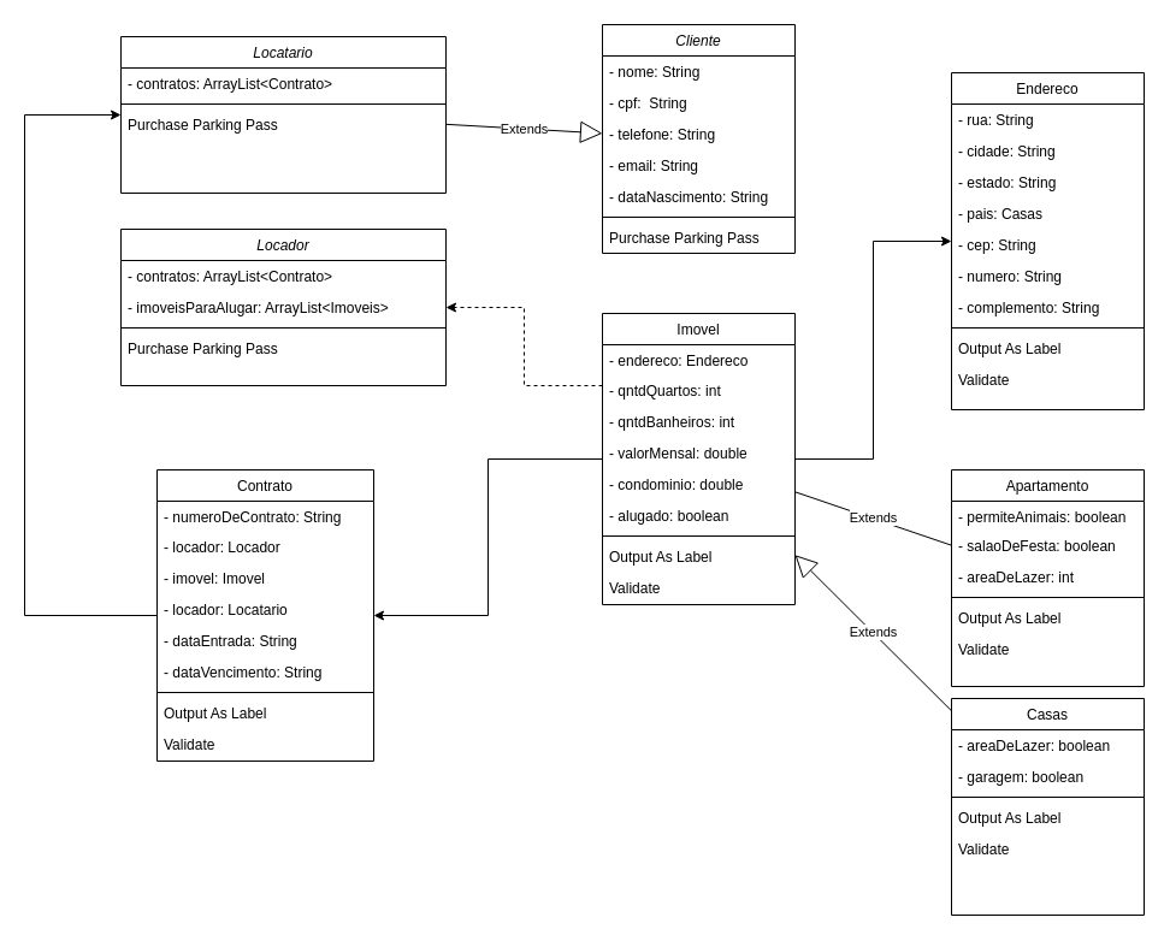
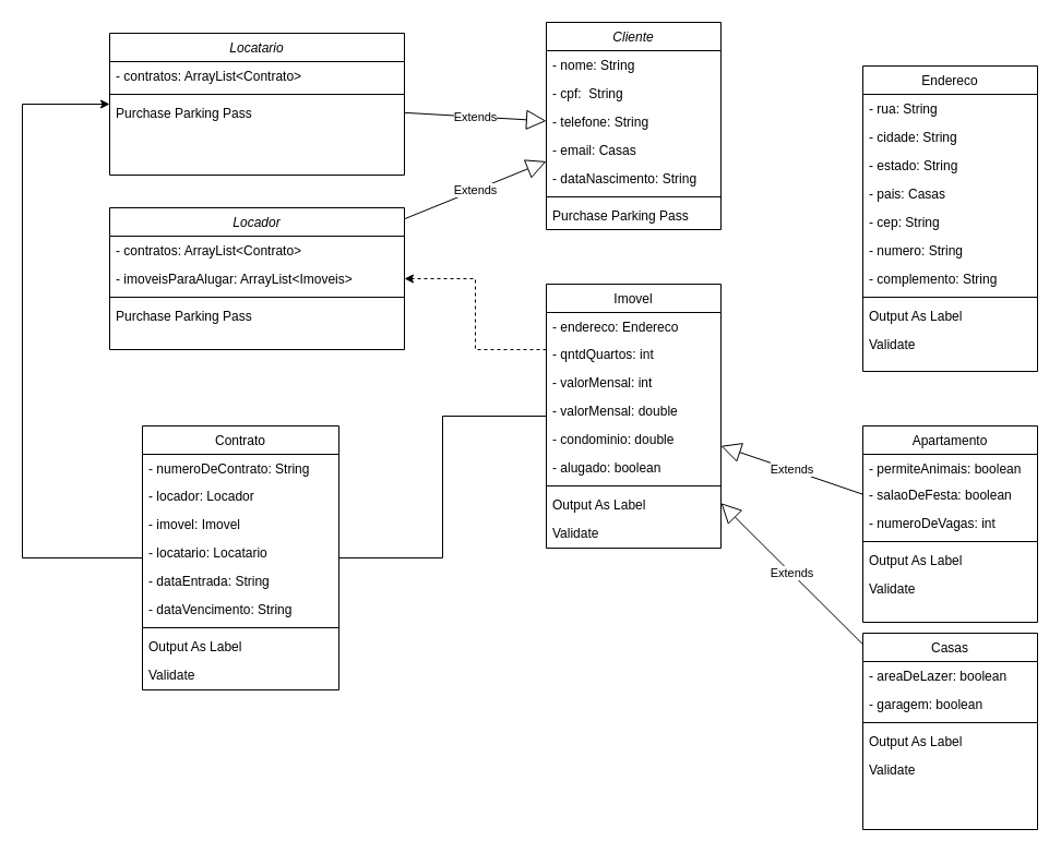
  <mxCell id="0" />
  <mxCell id="1" parent="0" />
  <mxCell id="2" value="Cliente" style="swimlane;fontStyle=2;align=center;verticalAlign=top;childLayout=stackLayout;horizontal=1;startSize=26;horizontalStack=0;resizeParent=1;resizeLast=0;collapsible=1;marginBottom=0;rounded=0;shadow=0;strokeWidth=1;" parent="1" vertex="1"><mxGeometry x="500" y="20" width="160" height="190" as="geometry"><mxRectangle x="230" y="140" width="160" height="26" as="alternateBounds" /></mxGeometry></mxCell>
  <mxCell id="3" value="- nome: String" style="text;align=left;verticalAlign=top;spacingLeft=4;spacingRight=4;overflow=hidden;rotatable=0;points=[[0,0.5],[1,0.5]];portConstraint=eastwest;rounded=0;shadow=0;html=0;" parent="2" vertex="1"><mxGeometry y="26" width="160" height="26" as="geometry" /></mxCell>
  <mxCell id="4" value="- cpf:  String" style="text;align=left;verticalAlign=top;spacingLeft=4;spacingRight=4;overflow=hidden;rotatable=0;points=[[0,0.5],[1,0.5]];portConstraint=eastwest;rounded=0;shadow=0;html=0;" vertex="1" parent="2"><mxGeometry y="52" width="160" height="26" as="geometry" /></mxCell>
  <mxCell id="5" value="- telefone: String" style="text;align=left;verticalAlign=top;spacingLeft=4;spacingRight=4;overflow=hidden;rotatable=0;points=[[0,0.5],[1,0.5]];portConstraint=eastwest;rounded=0;shadow=0;html=0;" vertex="1" parent="2"><mxGeometry y="78" width="160" height="26" as="geometry" /></mxCell>
- <mxCell id="6" value="- email: String" style="text;align=left;verticalAlign=top;spacingLeft=4;spacingRight=4;overflow=hidden;rotatable=0;points=[[0,0.5],[1,0.5]];portConstraint=eastwest;rounded=0;shadow=0;html=0;" vertex="1" parent="2"><mxGeometry y="104" width="160" height="26" as="geometry" /></mxCell>
+ <mxCell id="6" value="- email: Casas" style="text;align=left;verticalAlign=top;spacingLeft=4;spacingRight=4;overflow=hidden;rotatable=0;points=[[0,0.5],[1,0.5]];portConstraint=eastwest;rounded=0;shadow=0;html=0;" vertex="1" parent="2"><mxGeometry y="104" width="160" height="26" as="geometry" /></mxCell>
  <mxCell id="7" value="- dataNascimento: String" style="text;align=left;verticalAlign=top;spacingLeft=4;spacingRight=4;overflow=hidden;rotatable=0;points=[[0,0.5],[1,0.5]];portConstraint=eastwest;rounded=0;shadow=0;html=0;" vertex="1" parent="2"><mxGeometry y="130" width="160" height="26" as="geometry" /></mxCell>
  <mxCell id="8" value="" style="line;html=1;strokeWidth=1;align=left;verticalAlign=middle;spacingTop=-1;spacingLeft=3;spacingRight=3;rotatable=0;labelPosition=right;points=[];portConstraint=eastwest;" parent="2" vertex="1"><mxGeometry y="156" width="160" height="8" as="geometry" /></mxCell>
  <mxCell id="9" value="Purchase Parking Pass" style="text;align=left;verticalAlign=top;spacingLeft=4;spacingRight=4;overflow=hidden;rotatable=0;points=[[0,0.5],[1,0.5]];portConstraint=eastwest;" parent="2" vertex="1"><mxGeometry y="164" width="160" height="26" as="geometry" /></mxCell>
  <mxCell id="10" value="Endereco" style="swimlane;fontStyle=0;align=center;verticalAlign=top;childLayout=stackLayout;horizontal=1;startSize=26;horizontalStack=0;resizeParent=1;resizeLast=0;collapsible=1;marginBottom=0;rounded=0;shadow=0;strokeWidth=1;" parent="1" vertex="1"><mxGeometry x="790" y="60" width="160" height="280" as="geometry"><mxRectangle x="550" y="140" width="160" height="26" as="alternateBounds" /></mxGeometry></mxCell>
  <mxCell id="11" value="- rua: String" style="text;align=left;verticalAlign=top;spacingLeft=4;spacingRight=4;overflow=hidden;rotatable=0;points=[[0,0.5],[1,0.5]];portConstraint=eastwest;" parent="10" vertex="1"><mxGeometry y="26" width="160" height="26" as="geometry" /></mxCell>
  <mxCell id="12" value="- cidade: String" style="text;align=left;verticalAlign=top;spacingLeft=4;spacingRight=4;overflow=hidden;rotatable=0;points=[[0,0.5],[1,0.5]];portConstraint=eastwest;rounded=0;shadow=0;html=0;" parent="10" vertex="1"><mxGeometry y="52" width="160" height="26" as="geometry" /></mxCell>
  <mxCell id="13" value="- estado: String" style="text;align=left;verticalAlign=top;spacingLeft=4;spacingRight=4;overflow=hidden;rotatable=0;points=[[0,0.5],[1,0.5]];portConstraint=eastwest;rounded=0;shadow=0;html=0;" parent="10" vertex="1"><mxGeometry y="78" width="160" height="26" as="geometry" /></mxCell>
  <mxCell id="14" value="- pais: Casas&#10;" style="text;align=left;verticalAlign=top;spacingLeft=4;spacingRight=4;overflow=hidden;rotatable=0;points=[[0,0.5],[1,0.5]];portConstraint=eastwest;rounded=0;shadow=0;html=0;" parent="10" vertex="1"><mxGeometry y="104" width="160" height="26" as="geometry" /></mxCell>
  <mxCell id="15" value="- cep: String&#10;" style="text;align=left;verticalAlign=top;spacingLeft=4;spacingRight=4;overflow=hidden;rotatable=0;points=[[0,0.5],[1,0.5]];portConstraint=eastwest;rounded=0;shadow=0;html=0;" vertex="1" parent="10"><mxGeometry y="130" width="160" height="26" as="geometry" /></mxCell>
  <mxCell id="16" value="- numero: String" style="text;align=left;verticalAlign=top;spacingLeft=4;spacingRight=4;overflow=hidden;rotatable=0;points=[[0,0.5],[1,0.5]];portConstraint=eastwest;rounded=0;shadow=0;html=0;" vertex="1" parent="10"><mxGeometry y="156" width="160" height="26" as="geometry" /></mxCell>
  <mxCell id="17" value="- complemento: String" style="text;align=left;verticalAlign=top;spacingLeft=4;spacingRight=4;overflow=hidden;rotatable=0;points=[[0,0.5],[1,0.5]];portConstraint=eastwest;rounded=0;shadow=0;html=0;" vertex="1" parent="10"><mxGeometry y="182" width="160" height="26" as="geometry" /></mxCell>
  <mxCell id="18" value="" style="line;html=1;strokeWidth=1;align=left;verticalAlign=middle;spacingTop=-1;spacingLeft=3;spacingRight=3;rotatable=0;labelPosition=right;points=[];portConstraint=eastwest;" parent="10" vertex="1"><mxGeometry y="208" width="160" height="8" as="geometry" /></mxCell>
  <mxCell id="19" value="Output As Label" style="text;align=left;verticalAlign=top;spacingLeft=4;spacingRight=4;overflow=hidden;rotatable=0;points=[[0,0.5],[1,0.5]];portConstraint=eastwest;" parent="10" vertex="1"><mxGeometry y="216" width="160" height="26" as="geometry" /></mxCell>
  <mxCell id="20" value="Validate" style="text;align=left;verticalAlign=top;spacingLeft=4;spacingRight=4;overflow=hidden;rotatable=0;points=[[0,0.5],[1,0.5]];portConstraint=eastwest;" parent="10" vertex="1"><mxGeometry y="242" width="160" height="26" as="geometry" /></mxCell>
  <mxCell id="21" value="Locador" style="swimlane;fontStyle=2;align=center;verticalAlign=top;childLayout=stackLayout;horizontal=1;startSize=26;horizontalStack=0;resizeParent=1;resizeLast=0;collapsible=1;marginBottom=0;rounded=0;shadow=0;strokeWidth=1;" vertex="1" parent="1"><mxGeometry x="100" y="190" width="270" height="130" as="geometry"><mxRectangle x="230" y="140" width="160" height="26" as="alternateBounds" /></mxGeometry></mxCell>
  <mxCell id="22" value="- contratos: ArrayList&lt;Contrato&gt;" style="text;align=left;verticalAlign=top;spacingLeft=4;spacingRight=4;overflow=hidden;rotatable=0;points=[[0,0.5],[1,0.5]];portConstraint=eastwest;rounded=0;shadow=0;html=0;" vertex="1" parent="21"><mxGeometry y="26" width="270" height="26" as="geometry" /></mxCell>
  <mxCell id="23" value="- imoveisParaAlugar: ArrayList&lt;Imoveis&gt;" style="text;align=left;verticalAlign=top;spacingLeft=4;spacingRight=4;overflow=hidden;rotatable=0;points=[[0,0.5],[1,0.5]];portConstraint=eastwest;rounded=0;shadow=0;html=0;" vertex="1" parent="21"><mxGeometry y="52" width="270" height="26" as="geometry" /></mxCell>
  <mxCell id="24" value="" style="line;html=1;strokeWidth=1;align=left;verticalAlign=middle;spacingTop=-1;spacingLeft=3;spacingRight=3;rotatable=0;labelPosition=right;points=[];portConstraint=eastwest;" vertex="1" parent="21"><mxGeometry y="78" width="270" height="8" as="geometry" /></mxCell>
  <mxCell id="25" value="Purchase Parking Pass" style="text;align=left;verticalAlign=top;spacingLeft=4;spacingRight=4;overflow=hidden;rotatable=0;points=[[0,0.5],[1,0.5]];portConstraint=eastwest;" vertex="1" parent="21"><mxGeometry y="86" width="270" height="26" as="geometry" /></mxCell>
  <mxCell id="26" value="Locatario" style="swimlane;fontStyle=2;align=center;verticalAlign=top;childLayout=stackLayout;horizontal=1;startSize=26;horizontalStack=0;resizeParent=1;resizeLast=0;collapsible=1;marginBottom=0;rounded=0;shadow=0;strokeWidth=1;" vertex="1" parent="1"><mxGeometry x="100" y="30" width="270" height="130" as="geometry"><mxRectangle x="230" y="140" width="160" height="26" as="alternateBounds" /></mxGeometry></mxCell>
  <mxCell id="27" value="- contratos: ArrayList&lt;Contrato&gt;" style="text;align=left;verticalAlign=top;spacingLeft=4;spacingRight=4;overflow=hidden;rotatable=0;points=[[0,0.5],[1,0.5]];portConstraint=eastwest;rounded=0;shadow=0;html=0;" vertex="1" parent="26"><mxGeometry y="26" width="270" height="26" as="geometry" /></mxCell>
  <mxCell id="28" value="" style="line;html=1;strokeWidth=1;align=left;verticalAlign=middle;spacingTop=-1;spacingLeft=3;spacingRight=3;rotatable=0;labelPosition=right;points=[];portConstraint=eastwest;" vertex="1" parent="26"><mxGeometry y="52" width="270" height="8" as="geometry" /></mxCell>
  <mxCell id="29" value="Purchase Parking Pass" style="text;align=left;verticalAlign=top;spacingLeft=4;spacingRight=4;overflow=hidden;rotatable=0;points=[[0,0.5],[1,0.5]];portConstraint=eastwest;" vertex="1" parent="26"><mxGeometry y="60" width="270" height="26" as="geometry" /></mxCell>
+ <mxCell id="30" value="Extends" style="endArrow=block;endSize=16;endFill=0;html=1;rounded=0;" edge="1" parent="1" source="21" target="2"><mxGeometry width="160" relative="1" as="geometry"><mxPoint x="280" y="110" as="sourcePoint" /><mxPoint x="440" y="110" as="targetPoint" /></mxGeometry></mxCell>
  <mxCell id="31" value="Extends" style="endArrow=block;endSize=16;endFill=0;html=1;rounded=0;" edge="1" parent="1" source="26" target="2"><mxGeometry width="160" relative="1" as="geometry"><mxPoint x="320" y="158.333" as="sourcePoint" /><mxPoint x="510" y="134.877" as="targetPoint" /></mxGeometry></mxCell>
  <mxCell id="32" value="Apartamento" style="swimlane;fontStyle=0;align=center;verticalAlign=top;childLayout=stackLayout;horizontal=1;startSize=26;horizontalStack=0;resizeParent=1;resizeLast=0;collapsible=1;marginBottom=0;rounded=0;shadow=0;strokeWidth=1;" vertex="1" parent="1"><mxGeometry x="790" y="390" width="160" height="180" as="geometry"><mxRectangle x="550" y="140" width="160" height="26" as="alternateBounds" /></mxGeometry></mxCell>
  <mxCell id="33" value="- permiteAnimais: boolean" style="text;align=left;verticalAlign=top;spacingLeft=4;spacingRight=4;overflow=hidden;rotatable=0;points=[[0,0.5],[1,0.5]];portConstraint=eastwest;" vertex="1" parent="32"><mxGeometry y="26" width="160" height="24" as="geometry" /></mxCell>
  <mxCell id="34" value="- salaoDeFesta: boolean" style="text;align=left;verticalAlign=top;spacingLeft=4;spacingRight=4;overflow=hidden;rotatable=0;points=[[0,0.5],[1,0.5]];portConstraint=eastwest;rounded=0;shadow=0;html=0;" vertex="1" parent="32"><mxGeometry y="50" width="160" height="26" as="geometry" /></mxCell>
- <mxCell id="35" value="- areaDeLazer: int" style="text;align=left;verticalAlign=top;spacingLeft=4;spacingRight=4;overflow=hidden;rotatable=0;points=[[0,0.5],[1,0.5]];portConstraint=eastwest;rounded=0;shadow=0;html=0;" vertex="1" parent="32"><mxGeometry y="76" width="160" height="26" as="geometry" /></mxCell>
+ <mxCell id="35" value="- numeroDeVagas: int" style="text;align=left;verticalAlign=top;spacingLeft=4;spacingRight=4;overflow=hidden;rotatable=0;points=[[0,0.5],[1,0.5]];portConstraint=eastwest;rounded=0;shadow=0;html=0;" vertex="1" parent="32"><mxGeometry y="76" width="160" height="26" as="geometry" /></mxCell>
  <mxCell id="36" value="" style="line;html=1;strokeWidth=1;align=left;verticalAlign=middle;spacingTop=-1;spacingLeft=3;spacingRight=3;rotatable=0;labelPosition=right;points=[];portConstraint=eastwest;" vertex="1" parent="32"><mxGeometry y="102" width="160" height="8" as="geometry" /></mxCell>
  <mxCell id="37" value="Output As Label" style="text;align=left;verticalAlign=top;spacingLeft=4;spacingRight=4;overflow=hidden;rotatable=0;points=[[0,0.5],[1,0.5]];portConstraint=eastwest;" vertex="1" parent="32"><mxGeometry y="110" width="160" height="26" as="geometry" /></mxCell>
  <mxCell id="38" value="Validate" style="text;align=left;verticalAlign=top;spacingLeft=4;spacingRight=4;overflow=hidden;rotatable=0;points=[[0,0.5],[1,0.5]];portConstraint=eastwest;" vertex="1" parent="32"><mxGeometry y="136" width="160" height="26" as="geometry" /></mxCell>
  <mxCell id="39" value="Casas" style="swimlane;fontStyle=0;align=center;verticalAlign=top;childLayout=stackLayout;horizontal=1;startSize=26;horizontalStack=0;resizeParent=1;resizeLast=0;collapsible=1;marginBottom=0;rounded=0;shadow=0;strokeWidth=1;" vertex="1" parent="1"><mxGeometry x="790" y="580" width="160" height="180" as="geometry"><mxRectangle x="550" y="140" width="160" height="26" as="alternateBounds" /></mxGeometry></mxCell>
  <mxCell id="40" value="- areaDeLazer: boolean" style="text;align=left;verticalAlign=top;spacingLeft=4;spacingRight=4;overflow=hidden;rotatable=0;points=[[0,0.5],[1,0.5]];portConstraint=eastwest;rounded=0;shadow=0;html=0;" vertex="1" parent="39"><mxGeometry y="26" width="160" height="26" as="geometry" /></mxCell>
  <mxCell id="41" value="- garagem: boolean" style="text;align=left;verticalAlign=top;spacingLeft=4;spacingRight=4;overflow=hidden;rotatable=0;points=[[0,0.5],[1,0.5]];portConstraint=eastwest;rounded=0;shadow=0;html=0;" vertex="1" parent="39"><mxGeometry y="52" width="160" height="26" as="geometry" /></mxCell>
  <mxCell id="42" value="" style="line;html=1;strokeWidth=1;align=left;verticalAlign=middle;spacingTop=-1;spacingLeft=3;spacingRight=3;rotatable=0;labelPosition=right;points=[];portConstraint=eastwest;" vertex="1" parent="39"><mxGeometry y="78" width="160" height="8" as="geometry" /></mxCell>
  <mxCell id="43" value="Output As Label" style="text;align=left;verticalAlign=top;spacingLeft=4;spacingRight=4;overflow=hidden;rotatable=0;points=[[0,0.5],[1,0.5]];portConstraint=eastwest;" vertex="1" parent="39"><mxGeometry y="86" width="160" height="26" as="geometry" /></mxCell>
  <mxCell id="44" value="Validate" style="text;align=left;verticalAlign=top;spacingLeft=4;spacingRight=4;overflow=hidden;rotatable=0;points=[[0,0.5],[1,0.5]];portConstraint=eastwest;" vertex="1" parent="39"><mxGeometry y="112" width="160" height="26" as="geometry" /></mxCell>
- <mxCell id="45" style="edgeStyle=orthogonalEdgeStyle;rounded=0;orthogonalLoop=1;jettySize=auto;html=1;" edge="1" parent="1" source="48" target="10"><mxGeometry relative="1" as="geometry" /></mxCell>
  <mxCell id="46" style="edgeStyle=orthogonalEdgeStyle;rounded=0;orthogonalLoop=1;jettySize=auto;html=1;dashed=1;" edge="1" parent="1" source="48" target="21"><mxGeometry relative="1" as="geometry"><Array as="points"><mxPoint x="435" y="320" /><mxPoint x="435" y="255" /></Array></mxGeometry></mxCell>
- <mxCell id="47" style="edgeStyle=orthogonalEdgeStyle;rounded=0;orthogonalLoop=1;jettySize=auto;html=1;" edge="1" parent="1" source="48" target="61"><mxGeometry relative="1" as="geometry" /></mxCell>
+ <mxCell id="47" style="edgeStyle=orthogonalEdgeStyle;rounded=0;orthogonalLoop=1;jettySize=auto;html=1;endArrow=none;" edge="1" parent="1" source="48" target="61"><mxGeometry relative="1" as="geometry" /></mxCell>
  <mxCell id="48" value="Imovel" style="swimlane;fontStyle=0;align=center;verticalAlign=top;childLayout=stackLayout;horizontal=1;startSize=26;horizontalStack=0;resizeParent=1;resizeLast=0;collapsible=1;marginBottom=0;rounded=0;shadow=0;strokeWidth=1;" vertex="1" parent="1"><mxGeometry x="500" y="260" width="160" height="242" as="geometry"><mxRectangle x="550" y="140" width="160" height="26" as="alternateBounds" /></mxGeometry></mxCell>
  <mxCell id="49" value="- endereco: Endereco" style="text;align=left;verticalAlign=top;spacingLeft=4;spacingRight=4;overflow=hidden;rotatable=0;points=[[0,0.5],[1,0.5]];portConstraint=eastwest;rounded=0;shadow=0;html=0;" vertex="1" parent="48"><mxGeometry y="26" width="160" height="25" as="geometry" /></mxCell>
  <mxCell id="50" value="- qntdQuartos: int" style="text;align=left;verticalAlign=top;spacingLeft=4;spacingRight=4;overflow=hidden;rotatable=0;points=[[0,0.5],[1,0.5]];portConstraint=eastwest;rounded=0;shadow=0;html=0;" vertex="1" parent="48"><mxGeometry y="51" width="160" height="26" as="geometry" /></mxCell>
- <mxCell id="51" value="- qntdBanheiros: int" style="text;align=left;verticalAlign=top;spacingLeft=4;spacingRight=4;overflow=hidden;rotatable=0;points=[[0,0.5],[1,0.5]];portConstraint=eastwest;rounded=0;shadow=0;html=0;" vertex="1" parent="48"><mxGeometry y="77" width="160" height="26" as="geometry" /></mxCell>
+ <mxCell id="51" value="- valorMensal: int" style="text;align=left;verticalAlign=top;spacingLeft=4;spacingRight=4;overflow=hidden;rotatable=0;points=[[0,0.5],[1,0.5]];portConstraint=eastwest;rounded=0;shadow=0;html=0;" vertex="1" parent="48"><mxGeometry y="77" width="160" height="26" as="geometry" /></mxCell>
  <mxCell id="52" value="- valorMensal: double" style="text;align=left;verticalAlign=top;spacingLeft=4;spacingRight=4;overflow=hidden;rotatable=0;points=[[0,0.5],[1,0.5]];portConstraint=eastwest;rounded=0;shadow=0;html=0;" vertex="1" parent="48"><mxGeometry y="103" width="160" height="26" as="geometry" /></mxCell>
  <mxCell id="53" value="- condominio: double" style="text;align=left;verticalAlign=top;spacingLeft=4;spacingRight=4;overflow=hidden;rotatable=0;points=[[0,0.5],[1,0.5]];portConstraint=eastwest;rounded=0;shadow=0;html=0;" vertex="1" parent="48"><mxGeometry y="129" width="160" height="26" as="geometry" /></mxCell>
  <mxCell id="54" value="- alugado: boolean" style="text;align=left;verticalAlign=top;spacingLeft=4;spacingRight=4;overflow=hidden;rotatable=0;points=[[0,0.5],[1,0.5]];portConstraint=eastwest;rounded=0;shadow=0;html=0;" vertex="1" parent="48"><mxGeometry y="155" width="160" height="26" as="geometry" /></mxCell>
  <mxCell id="55" value="" style="line;html=1;strokeWidth=1;align=left;verticalAlign=middle;spacingTop=-1;spacingLeft=3;spacingRight=3;rotatable=0;labelPosition=right;points=[];portConstraint=eastwest;" vertex="1" parent="48"><mxGeometry y="181" width="160" height="8" as="geometry" /></mxCell>
  <mxCell id="56" value="Output As Label" style="text;align=left;verticalAlign=top;spacingLeft=4;spacingRight=4;overflow=hidden;rotatable=0;points=[[0,0.5],[1,0.5]];portConstraint=eastwest;" vertex="1" parent="48"><mxGeometry y="189" width="160" height="26" as="geometry" /></mxCell>
  <mxCell id="57" value="Validate" style="text;align=left;verticalAlign=top;spacingLeft=4;spacingRight=4;overflow=hidden;rotatable=0;points=[[0,0.5],[1,0.5]];portConstraint=eastwest;" vertex="1" parent="48"><mxGeometry y="215" width="160" height="26" as="geometry" /></mxCell>
- <mxCell id="58" value="Extends" style="endArrow=none;endSize=16;endFill=0;html=1;rounded=0;" edge="1" parent="1" source="32" target="48"><mxGeometry width="160" relative="1" as="geometry"><mxPoint x="700" y="439.996" as="sourcePoint" /><mxPoint x="870" y="382.593" as="targetPoint" /></mxGeometry></mxCell>
+ <mxCell id="58" value="Extends" style="endArrow=block;endSize=16;endFill=0;html=1;rounded=0;" edge="1" parent="1" source="32" target="48"><mxGeometry width="160" relative="1" as="geometry"><mxPoint x="700" y="439.996" as="sourcePoint" /><mxPoint x="870" y="382.593" as="targetPoint" /></mxGeometry></mxCell>
  <mxCell id="59" value="Extends" style="endArrow=block;endSize=16;endFill=0;html=1;rounded=0;" edge="1" parent="1" source="39" target="48"><mxGeometry width="160" relative="1" as="geometry"><mxPoint x="890" y="485.263" as="sourcePoint" /><mxPoint x="670" y="389.737" as="targetPoint" /></mxGeometry></mxCell>
  <mxCell id="60" style="edgeStyle=orthogonalEdgeStyle;rounded=0;orthogonalLoop=1;jettySize=auto;html=1;" edge="1" parent="1" source="61" target="26"><mxGeometry relative="1" as="geometry"><Array as="points"><mxPoint x="20" y="511" /><mxPoint x="20" y="95" /></Array></mxGeometry></mxCell>
  <mxCell id="61" value="Contrato" style="swimlane;fontStyle=0;align=center;verticalAlign=top;childLayout=stackLayout;horizontal=1;startSize=26;horizontalStack=0;resizeParent=1;resizeLast=0;collapsible=1;marginBottom=0;rounded=0;shadow=0;strokeWidth=1;" vertex="1" parent="1"><mxGeometry x="130" y="390" width="180" height="242" as="geometry"><mxRectangle x="550" y="140" width="160" height="26" as="alternateBounds" /></mxGeometry></mxCell>
  <mxCell id="62" value="- numeroDeContrato: String" style="text;align=left;verticalAlign=top;spacingLeft=4;spacingRight=4;overflow=hidden;rotatable=0;points=[[0,0.5],[1,0.5]];portConstraint=eastwest;rounded=0;shadow=0;html=0;" vertex="1" parent="61"><mxGeometry y="26" width="180" height="25" as="geometry" /></mxCell>
  <mxCell id="63" value="- locador: Locador" style="text;align=left;verticalAlign=top;spacingLeft=4;spacingRight=4;overflow=hidden;rotatable=0;points=[[0,0.5],[1,0.5]];portConstraint=eastwest;rounded=0;shadow=0;html=0;" vertex="1" parent="61"><mxGeometry y="51" width="180" height="26" as="geometry" /></mxCell>
  <mxCell id="64" value="- imovel: Imovel" style="text;align=left;verticalAlign=top;spacingLeft=4;spacingRight=4;overflow=hidden;rotatable=0;points=[[0,0.5],[1,0.5]];portConstraint=eastwest;rounded=0;shadow=0;html=0;" vertex="1" parent="61"><mxGeometry y="77" width="180" height="26" as="geometry" /></mxCell>
- <mxCell id="65" value="- locador: Locatario" style="text;align=left;verticalAlign=top;spacingLeft=4;spacingRight=4;overflow=hidden;rotatable=0;points=[[0,0.5],[1,0.5]];portConstraint=eastwest;rounded=0;shadow=0;html=0;" vertex="1" parent="61"><mxGeometry y="103" width="180" height="26" as="geometry" /></mxCell>
+ <mxCell id="65" value="- locatario: Locatario" style="text;align=left;verticalAlign=top;spacingLeft=4;spacingRight=4;overflow=hidden;rotatable=0;points=[[0,0.5],[1,0.5]];portConstraint=eastwest;rounded=0;shadow=0;html=0;" vertex="1" parent="61"><mxGeometry y="103" width="180" height="26" as="geometry" /></mxCell>
  <mxCell id="66" value="- dataEntrada: String" style="text;align=left;verticalAlign=top;spacingLeft=4;spacingRight=4;overflow=hidden;rotatable=0;points=[[0,0.5],[1,0.5]];portConstraint=eastwest;rounded=0;shadow=0;html=0;" vertex="1" parent="61"><mxGeometry y="129" width="180" height="26" as="geometry" /></mxCell>
  <mxCell id="67" value="- dataVencimento: String" style="text;align=left;verticalAlign=top;spacingLeft=4;spacingRight=4;overflow=hidden;rotatable=0;points=[[0,0.5],[1,0.5]];portConstraint=eastwest;rounded=0;shadow=0;html=0;" vertex="1" parent="61"><mxGeometry y="155" width="180" height="26" as="geometry" /></mxCell>
  <mxCell id="68" value="" style="line;html=1;strokeWidth=1;align=left;verticalAlign=middle;spacingTop=-1;spacingLeft=3;spacingRight=3;rotatable=0;labelPosition=right;points=[];portConstraint=eastwest;" vertex="1" parent="61"><mxGeometry y="181" width="180" height="8" as="geometry" /></mxCell>
  <mxCell id="69" value="Output As Label" style="text;align=left;verticalAlign=top;spacingLeft=4;spacingRight=4;overflow=hidden;rotatable=0;points=[[0,0.5],[1,0.5]];portConstraint=eastwest;" vertex="1" parent="61"><mxGeometry y="189" width="180" height="26" as="geometry" /></mxCell>
  <mxCell id="70" value="Validate" style="text;align=left;verticalAlign=top;spacingLeft=4;spacingRight=4;overflow=hidden;rotatable=0;points=[[0,0.5],[1,0.5]];portConstraint=eastwest;" vertex="1" parent="61"><mxGeometry y="215" width="180" height="26" as="geometry" /></mxCell>
